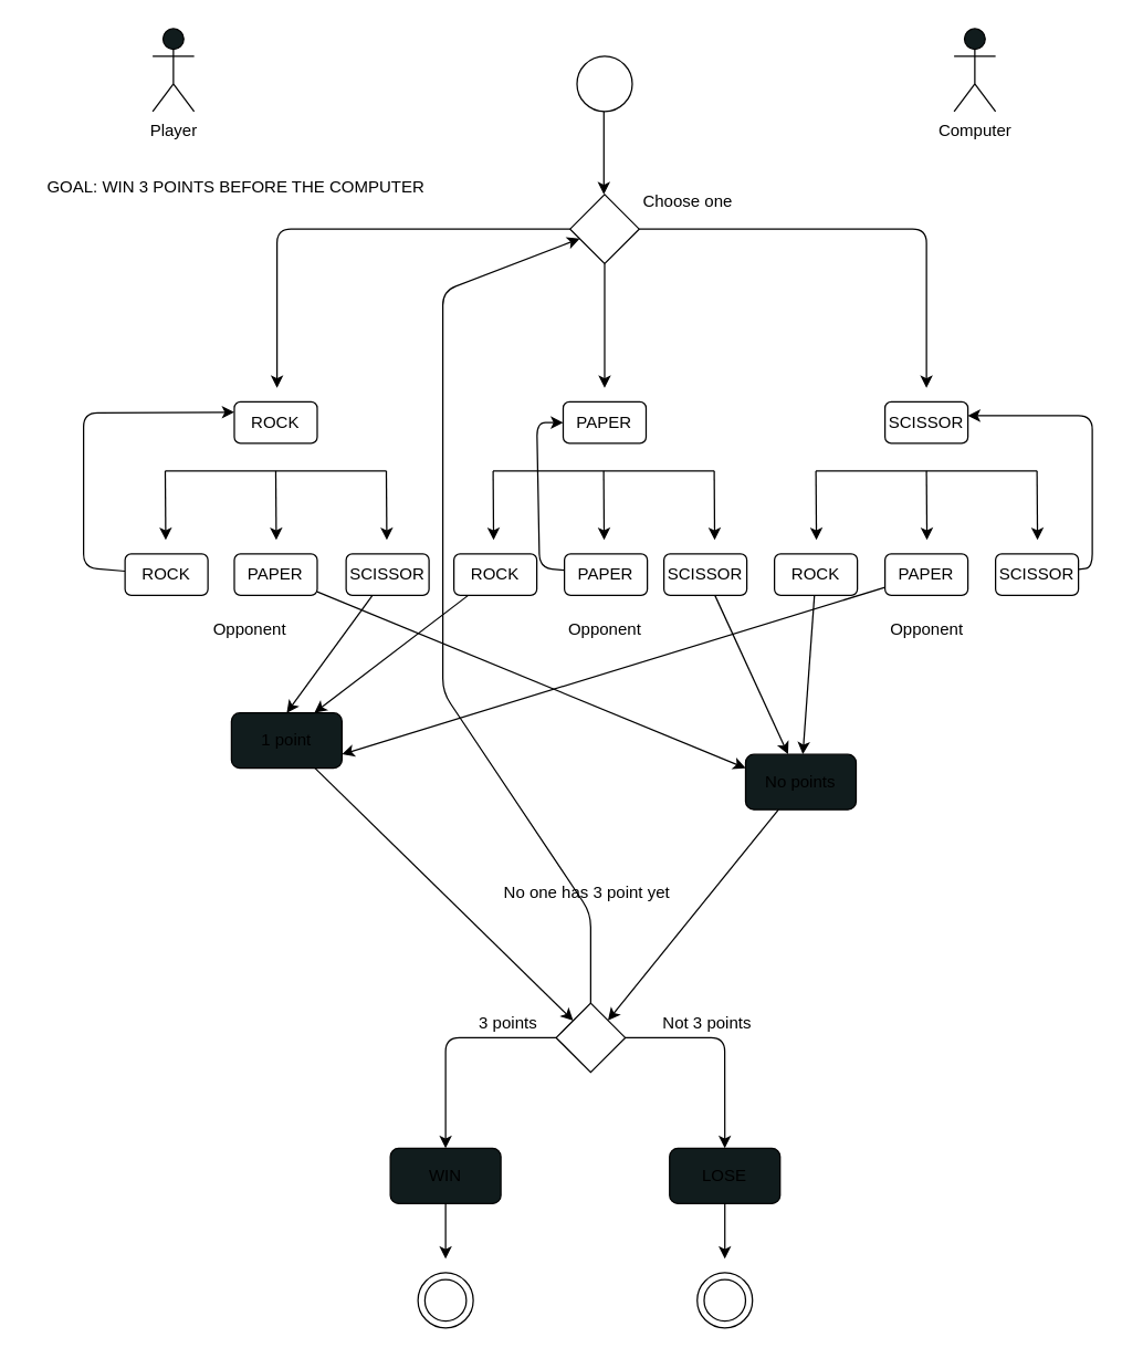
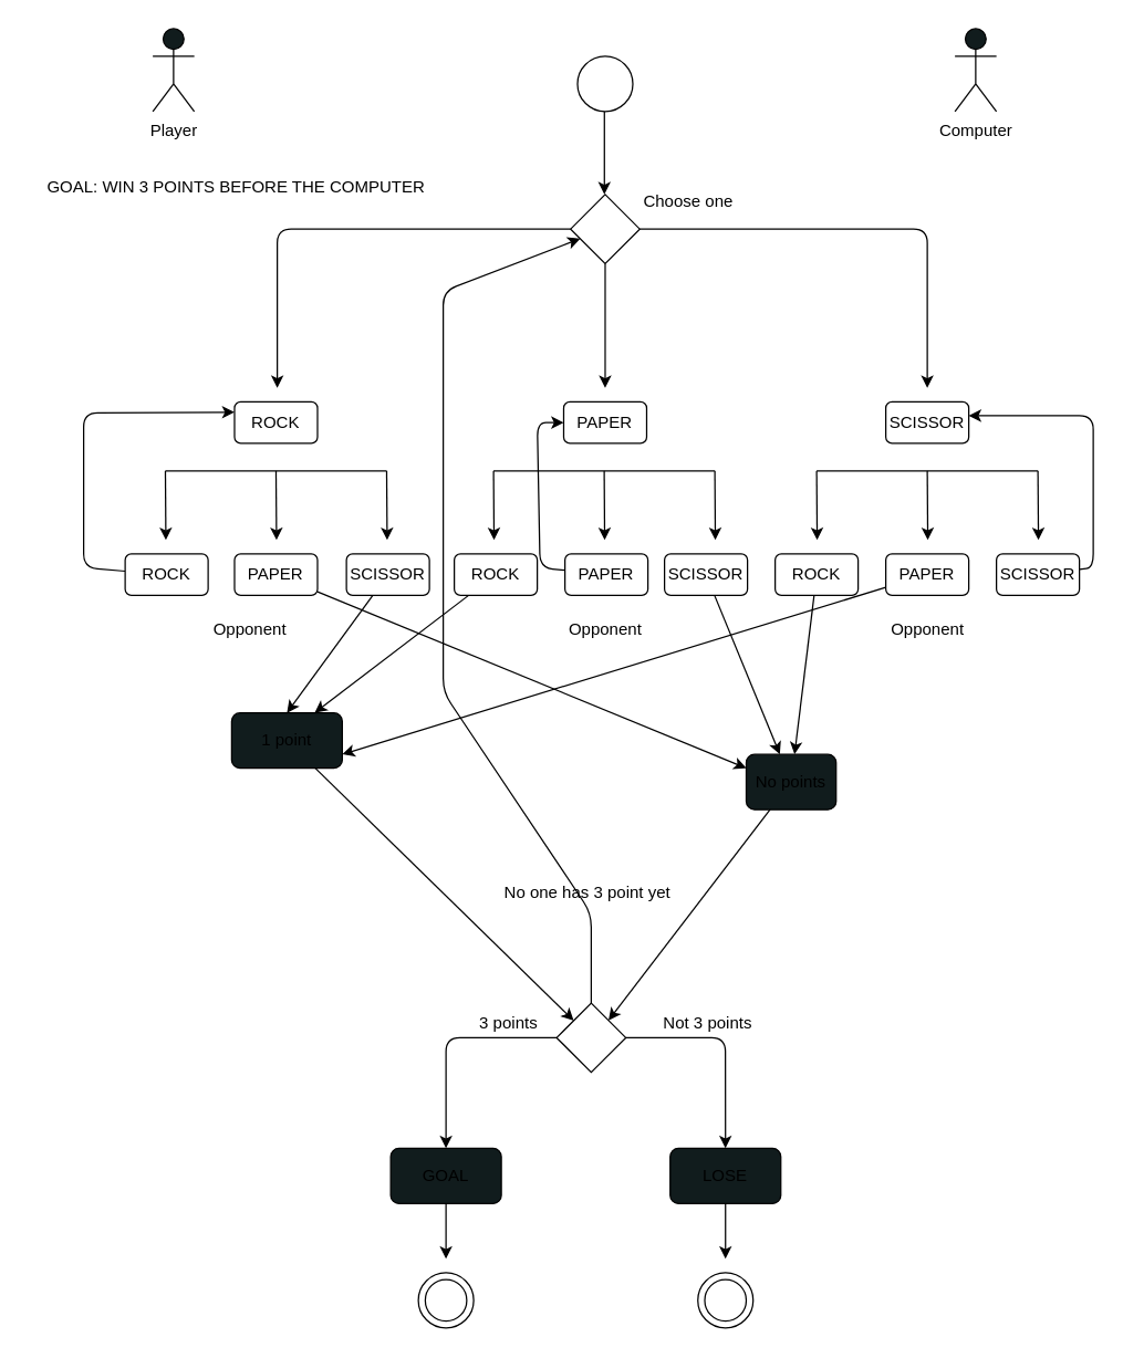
  <mxCell id="0" />
  <mxCell id="1" parent="0" />
  <mxCell id="2" value="" style="ellipse;whiteSpace=wrap;html=1;aspect=fixed;" vertex="1" parent="1"><mxGeometry x="417.09" y="40" width="40" height="40" as="geometry" /></mxCell>
  <mxCell id="3" value="" style="endArrow=classic;html=1;" edge="1" parent="1"><mxGeometry width="50" height="50" relative="1" as="geometry"><mxPoint x="436.38" y="340" as="sourcePoint" /><mxPoint x="436.75" y="390" as="targetPoint" /></mxGeometry></mxCell>
  <mxCell id="4" value="" style="endArrow=none;html=1;" edge="1" parent="1"><mxGeometry width="50" height="50" relative="1" as="geometry"><mxPoint x="356.38" y="340" as="sourcePoint" /><mxPoint x="516.38" y="340" as="targetPoint" /></mxGeometry></mxCell>
  <mxCell id="5" value="" style="ellipse;whiteSpace=wrap;html=1;aspect=fixed;" vertex="1" parent="1"><mxGeometry x="302" y="920" width="40" height="40" as="geometry" /></mxCell>
  <mxCell id="6" value="" style="ellipse;whiteSpace=wrap;html=1;aspect=fixed;" vertex="1" parent="1"><mxGeometry x="307" y="925" width="30" height="30" as="geometry" /></mxCell>
  <mxCell id="7" value="" style="endArrow=classic;html=1;" edge="1" parent="1"><mxGeometry width="50" height="50" relative="1" as="geometry"><mxPoint x="516.38" y="340" as="sourcePoint" /><mxPoint x="516.75" y="390" as="targetPoint" /></mxGeometry></mxCell>
  <mxCell id="8" value="" style="endArrow=classic;html=1;" edge="1" parent="1"><mxGeometry width="50" height="50" relative="1" as="geometry"><mxPoint x="356.38" y="340" as="sourcePoint" /><mxPoint x="356.75" y="390" as="targetPoint" /></mxGeometry></mxCell>
  <mxCell id="9" value="ROCK" style="rounded=1;whiteSpace=wrap;html=1;" vertex="1" parent="1"><mxGeometry x="169.09" y="290" width="60" height="30" as="geometry" /></mxCell>
  <mxCell id="10" value="PAPER" style="rounded=1;whiteSpace=wrap;html=1;" vertex="1" parent="1"><mxGeometry x="407.09" y="290" width="60" height="30" as="geometry" /></mxCell>
  <mxCell id="11" value="SCISSOR" style="rounded=1;whiteSpace=wrap;html=1;" vertex="1" parent="1"><mxGeometry x="640" y="290" width="60" height="30" as="geometry" /></mxCell>
  <mxCell id="12" value="" style="rhombus;whiteSpace=wrap;html=1;" vertex="1" parent="1"><mxGeometry x="412.09" y="140" width="50" height="50" as="geometry" /></mxCell>
  <mxCell id="13" value="" style="endArrow=classic;html=1;exitX=0.5;exitY=1;exitDx=0;exitDy=0;" edge="1" parent="1" source="12"><mxGeometry width="50" height="50" relative="1" as="geometry"><mxPoint x="447.09" y="260" as="sourcePoint" /><mxPoint x="437.09" y="280" as="targetPoint" /></mxGeometry></mxCell>
  <mxCell id="14" value="" style="endArrow=classic;html=1;exitX=0.5;exitY=1;exitDx=0;exitDy=0;" edge="1" parent="1"><mxGeometry width="50" height="50" relative="1" as="geometry"><mxPoint x="436.53" y="80" as="sourcePoint" /><mxPoint x="436.53" y="140" as="targetPoint" /></mxGeometry></mxCell>
  <mxCell id="15" value="" style="endArrow=classic;html=1;exitX=0;exitY=0.5;exitDx=0;exitDy=0;" edge="1" parent="1" source="12"><mxGeometry width="50" height="50" relative="1" as="geometry"><mxPoint x="307.09" y="190" as="sourcePoint" /><mxPoint x="200" y="280" as="targetPoint" /><Array as="points"><mxPoint x="200" y="165" /></Array></mxGeometry></mxCell>
  <mxCell id="16" value="" style="endArrow=classic;html=1;exitX=1;exitY=0.5;exitDx=0;exitDy=0;" edge="1" parent="1" source="12"><mxGeometry width="50" height="50" relative="1" as="geometry"><mxPoint x="422.09" y="175" as="sourcePoint" /><mxPoint x="670" y="280" as="targetPoint" /><Array as="points"><mxPoint x="670" y="165" /></Array></mxGeometry></mxCell>
  <mxCell id="17" value="" style="endArrow=classic;html=1;" edge="1" parent="1"><mxGeometry width="50" height="50" relative="1" as="geometry"><mxPoint x="199.09" y="340" as="sourcePoint" /><mxPoint x="199.46" y="390" as="targetPoint" /></mxGeometry></mxCell>
  <mxCell id="18" value="" style="endArrow=none;html=1;" edge="1" parent="1"><mxGeometry width="50" height="50" relative="1" as="geometry"><mxPoint x="119.09" y="340" as="sourcePoint" /><mxPoint x="279.09" y="340" as="targetPoint" /></mxGeometry></mxCell>
  <mxCell id="19" value="" style="endArrow=classic;html=1;" edge="1" parent="1"><mxGeometry width="50" height="50" relative="1" as="geometry"><mxPoint x="279.09" y="340" as="sourcePoint" /><mxPoint x="279.46" y="390" as="targetPoint" /></mxGeometry></mxCell>
  <mxCell id="20" value="" style="endArrow=classic;html=1;" edge="1" parent="1"><mxGeometry width="50" height="50" relative="1" as="geometry"><mxPoint x="119.09" y="340" as="sourcePoint" /><mxPoint x="119.46" y="390" as="targetPoint" /></mxGeometry></mxCell>
  <mxCell id="21" value="" style="endArrow=classic;html=1;" edge="1" parent="1"><mxGeometry width="50" height="50" relative="1" as="geometry"><mxPoint x="670" y="340" as="sourcePoint" /><mxPoint x="670.37" y="390" as="targetPoint" /></mxGeometry></mxCell>
  <mxCell id="22" value="" style="endArrow=none;html=1;" edge="1" parent="1"><mxGeometry width="50" height="50" relative="1" as="geometry"><mxPoint x="590" y="340" as="sourcePoint" /><mxPoint x="750" y="340" as="targetPoint" /></mxGeometry></mxCell>
  <mxCell id="23" value="" style="endArrow=classic;html=1;" edge="1" parent="1"><mxGeometry width="50" height="50" relative="1" as="geometry"><mxPoint x="750" y="340" as="sourcePoint" /><mxPoint x="750.37" y="390" as="targetPoint" /></mxGeometry></mxCell>
  <mxCell id="24" value="" style="endArrow=classic;html=1;" edge="1" parent="1"><mxGeometry width="50" height="50" relative="1" as="geometry"><mxPoint x="590" y="340" as="sourcePoint" /><mxPoint x="590.37" y="390" as="targetPoint" /></mxGeometry></mxCell>
  <mxCell id="25" style="edgeStyle=none;html=1;entryX=0;entryY=0.5;entryDx=0;entryDy=0;" edge="1" parent="1" source="26" target="10"><mxGeometry relative="1" as="geometry"><mxPoint x="378" y="300" as="targetPoint" /><Array as="points"><mxPoint x="390" y="410" /><mxPoint x="388" y="305" /></Array></mxGeometry></mxCell>
  <mxCell id="26" value="PAPER" style="rounded=1;whiteSpace=wrap;html=1;" vertex="1" parent="1"><mxGeometry x="408" y="400" width="60" height="30" as="geometry" /></mxCell>
  <mxCell id="27" style="edgeStyle=none;html=1;" edge="1" parent="1" source="28" target="59"><mxGeometry relative="1" as="geometry" /></mxCell>
  <mxCell id="28" value="ROCK" style="rounded=1;whiteSpace=wrap;html=1;" vertex="1" parent="1"><mxGeometry x="560" y="400" width="60" height="30" as="geometry" /></mxCell>
  <mxCell id="29" style="edgeStyle=none;html=1;entryX=0;entryY=0.25;entryDx=0;entryDy=0;" edge="1" parent="1" source="30" target="9"><mxGeometry relative="1" as="geometry"><Array as="points"><mxPoint x="60" y="410" /><mxPoint x="60" y="298" /></Array></mxGeometry></mxCell>
  <mxCell id="30" value="ROCK" style="rounded=1;whiteSpace=wrap;html=1;" vertex="1" parent="1"><mxGeometry x="90" y="400" width="60" height="30" as="geometry" /></mxCell>
  <mxCell id="31" style="edgeStyle=none;html=1;entryX=0.75;entryY=0;entryDx=0;entryDy=0;" edge="1" parent="1" source="32" target="57"><mxGeometry relative="1" as="geometry" /></mxCell>
  <mxCell id="32" value="ROCK" style="rounded=1;whiteSpace=wrap;html=1;" vertex="1" parent="1"><mxGeometry x="328" y="400" width="60" height="30" as="geometry" /></mxCell>
  <mxCell id="33" style="edgeStyle=none;html=1;entryX=0;entryY=0.25;entryDx=0;entryDy=0;" edge="1" parent="1" source="34" target="59"><mxGeometry relative="1" as="geometry" /></mxCell>
  <mxCell id="34" value="PAPER" style="rounded=1;whiteSpace=wrap;html=1;" vertex="1" parent="1"><mxGeometry x="169.09" y="400" width="60" height="30" as="geometry" /></mxCell>
  <mxCell id="35" style="edgeStyle=none;html=1;entryX=1;entryY=0.75;entryDx=0;entryDy=0;" edge="1" parent="1" source="36" target="57"><mxGeometry relative="1" as="geometry" /></mxCell>
  <mxCell id="36" value="PAPER" style="rounded=1;whiteSpace=wrap;html=1;" vertex="1" parent="1"><mxGeometry x="640" y="400" width="60" height="30" as="geometry" /></mxCell>
  <mxCell id="37" style="edgeStyle=none;html=1;" edge="1" parent="1" source="38"><mxGeometry relative="1" as="geometry"><mxPoint x="700" y="300" as="targetPoint" /><Array as="points"><mxPoint x="790" y="410" /><mxPoint x="790" y="300" /></Array></mxGeometry></mxCell>
  <mxCell id="38" value="SCISSOR" style="rounded=1;whiteSpace=wrap;html=1;" vertex="1" parent="1"><mxGeometry x="720" y="400" width="60" height="30" as="geometry" /></mxCell>
  <mxCell id="39" style="edgeStyle=none;html=1;" edge="1" parent="1" source="40" target="59"><mxGeometry relative="1" as="geometry" /></mxCell>
  <mxCell id="40" value="SCISSOR" style="rounded=1;whiteSpace=wrap;html=1;" vertex="1" parent="1"><mxGeometry x="480" y="400" width="60" height="30" as="geometry" /></mxCell>
  <mxCell id="41" style="edgeStyle=none;html=1;entryX=0.5;entryY=0;entryDx=0;entryDy=0;" edge="1" parent="1" source="42" target="57"><mxGeometry relative="1" as="geometry" /></mxCell>
  <mxCell id="42" value="SCISSOR" style="rounded=1;whiteSpace=wrap;html=1;" vertex="1" parent="1"><mxGeometry x="250" y="400" width="60" height="30" as="geometry" /></mxCell>
  <mxCell id="43" style="edgeStyle=none;html=1;" edge="1" parent="1" source="44"><mxGeometry relative="1" as="geometry"><mxPoint x="322" y="910" as="targetPoint" /></mxGeometry></mxCell>
- <mxCell id="44" value="WIN" style="rounded=1;whiteSpace=wrap;html=1;fillColor=#111C1D;" vertex="1" parent="1"><mxGeometry x="282" y="830" width="80" height="40" as="geometry" /></mxCell>
+ <mxCell id="44" value="GOAL" style="rounded=1;whiteSpace=wrap;html=1;fillColor=#111C1D;" vertex="1" parent="1"><mxGeometry x="282" y="830" width="80" height="40" as="geometry" /></mxCell>
  <mxCell id="45" style="edgeStyle=none;html=1;" edge="1" parent="1" source="46"><mxGeometry relative="1" as="geometry"><mxPoint x="524.09" y="910" as="targetPoint" /></mxGeometry></mxCell>
  <mxCell id="46" value="LOSE" style="rounded=1;whiteSpace=wrap;html=1;fillColor=#111C1D;" vertex="1" parent="1"><mxGeometry x="484.09" y="830" width="80" height="40" as="geometry" /></mxCell>
  <mxCell id="47" value="" style="ellipse;whiteSpace=wrap;html=1;aspect=fixed;" vertex="1" parent="1"><mxGeometry x="504.09" y="920" width="40" height="40" as="geometry" /></mxCell>
  <mxCell id="48" value="" style="ellipse;whiteSpace=wrap;html=1;aspect=fixed;" vertex="1" parent="1"><mxGeometry x="509.09" y="925" width="30" height="30" as="geometry" /></mxCell>
  <mxCell id="49" style="edgeStyle=none;html=1;entryX=0.5;entryY=0;entryDx=0;entryDy=0;" edge="1" parent="1" source="52" target="44"><mxGeometry relative="1" as="geometry"><Array as="points"><mxPoint x="322" y="750" /></Array></mxGeometry></mxCell>
  <mxCell id="50" style="edgeStyle=none;html=1;" edge="1" parent="1" source="52" target="46"><mxGeometry relative="1" as="geometry"><Array as="points"><mxPoint x="524" y="750" /></Array></mxGeometry></mxCell>
  <mxCell id="51" style="edgeStyle=none;html=1;" edge="1" parent="1" source="52" target="12"><mxGeometry relative="1" as="geometry"><Array as="points"><mxPoint x="427" y="660" /><mxPoint x="320" y="500" /><mxPoint x="320" y="210" /></Array></mxGeometry></mxCell>
  <mxCell id="52" value="" style="rhombus;whiteSpace=wrap;html=1;" vertex="1" parent="1"><mxGeometry x="402" y="725" width="50" height="50" as="geometry" /></mxCell>
  <mxCell id="53" value="3 points" style="text;html=1;align=center;verticalAlign=middle;resizable=0;points=[];autosize=1;strokeColor=none;fillColor=none;" vertex="1" parent="1"><mxGeometry x="332" y="725" width="70" height="30" as="geometry" /></mxCell>
  <mxCell id="54" value="Not 3 points" style="text;html=1;align=center;verticalAlign=middle;resizable=0;points=[];autosize=1;strokeColor=none;fillColor=none;" vertex="1" parent="1"><mxGeometry x="466" y="725" width="90" height="30" as="geometry" /></mxCell>
  <mxCell id="55" value="No one has 3 point yet" style="text;html=1;align=center;verticalAlign=middle;resizable=0;points=[];autosize=1;strokeColor=none;fillColor=none;" vertex="1" parent="1"><mxGeometry x="349" y="630" width="150" height="30" as="geometry" /></mxCell>
  <mxCell id="56" style="edgeStyle=none;html=1;" edge="1" parent="1" source="57" target="52"><mxGeometry relative="1" as="geometry" /></mxCell>
  <mxCell id="57" value="1 point" style="rounded=1;whiteSpace=wrap;html=1;fillColor=#111C1D;" vertex="1" parent="1"><mxGeometry x="167" y="515" width="80" height="40" as="geometry" /></mxCell>
  <mxCell id="58" style="edgeStyle=none;html=1;entryX=1;entryY=0;entryDx=0;entryDy=0;" edge="1" parent="1" source="59" target="52"><mxGeometry relative="1" as="geometry" /></mxCell>
- <mxCell id="59" value="No points" style="rounded=1;whiteSpace=wrap;html=1;fillColor=#111C1D;" vertex="1" parent="1"><mxGeometry x="539.09" y="545" width="80" height="40" as="geometry" /></mxCell>
+ <mxCell id="59" value="No points" style="rounded=1;whiteSpace=wrap;html=1;fillColor=#111C1D;" vertex="1" parent="1"><mxGeometry x="539.09" y="545" width="65" height="40" as="geometry" /></mxCell>
  <mxCell id="60" value="Choose one" style="text;html=1;align=center;verticalAlign=middle;resizable=0;points=[];autosize=1;strokeColor=none;fillColor=none;" vertex="1" parent="1"><mxGeometry x="452" y="130" width="90" height="30" as="geometry" /></mxCell>
  <mxCell id="61" value="Opponent" style="text;html=1;align=center;verticalAlign=middle;resizable=0;points=[];autosize=1;strokeColor=none;fillColor=none;" vertex="1" parent="1"><mxGeometry x="140" y="440" width="80" height="30" as="geometry" /></mxCell>
  <mxCell id="62" value="Opponent" style="text;html=1;align=center;verticalAlign=middle;resizable=0;points=[];autosize=1;strokeColor=none;fillColor=none;" vertex="1" parent="1"><mxGeometry x="397.09" y="440" width="80" height="30" as="geometry" /></mxCell>
  <mxCell id="63" value="Opponent" style="text;html=1;align=center;verticalAlign=middle;resizable=0;points=[];autosize=1;strokeColor=none;fillColor=none;" vertex="1" parent="1"><mxGeometry x="630" y="440" width="80" height="30" as="geometry" /></mxCell>
  <mxCell id="64" value="Player" style="shape=umlActor;verticalLabelPosition=bottom;verticalAlign=top;html=1;outlineConnect=0;fillColor=#111C1D;" vertex="1" parent="1"><mxGeometry x="110" y="20" width="30" height="60" as="geometry" /></mxCell>
  <mxCell id="65" value="Computer" style="shape=umlActor;verticalLabelPosition=bottom;verticalAlign=top;html=1;outlineConnect=0;fillColor=#111C1D;" vertex="1" parent="1"><mxGeometry x="690" y="20" width="30" height="60" as="geometry" /></mxCell>
  <mxCell id="66" value="GOAL: WIN 3 POINTS BEFORE THE COMPUTER" style="text;html=1;align=center;verticalAlign=middle;resizable=0;points=[];autosize=1;strokeColor=none;fillColor=none;" vertex="1" parent="1"><mxGeometry x="20" y="120" width="300" height="30" as="geometry" /></mxCell>
